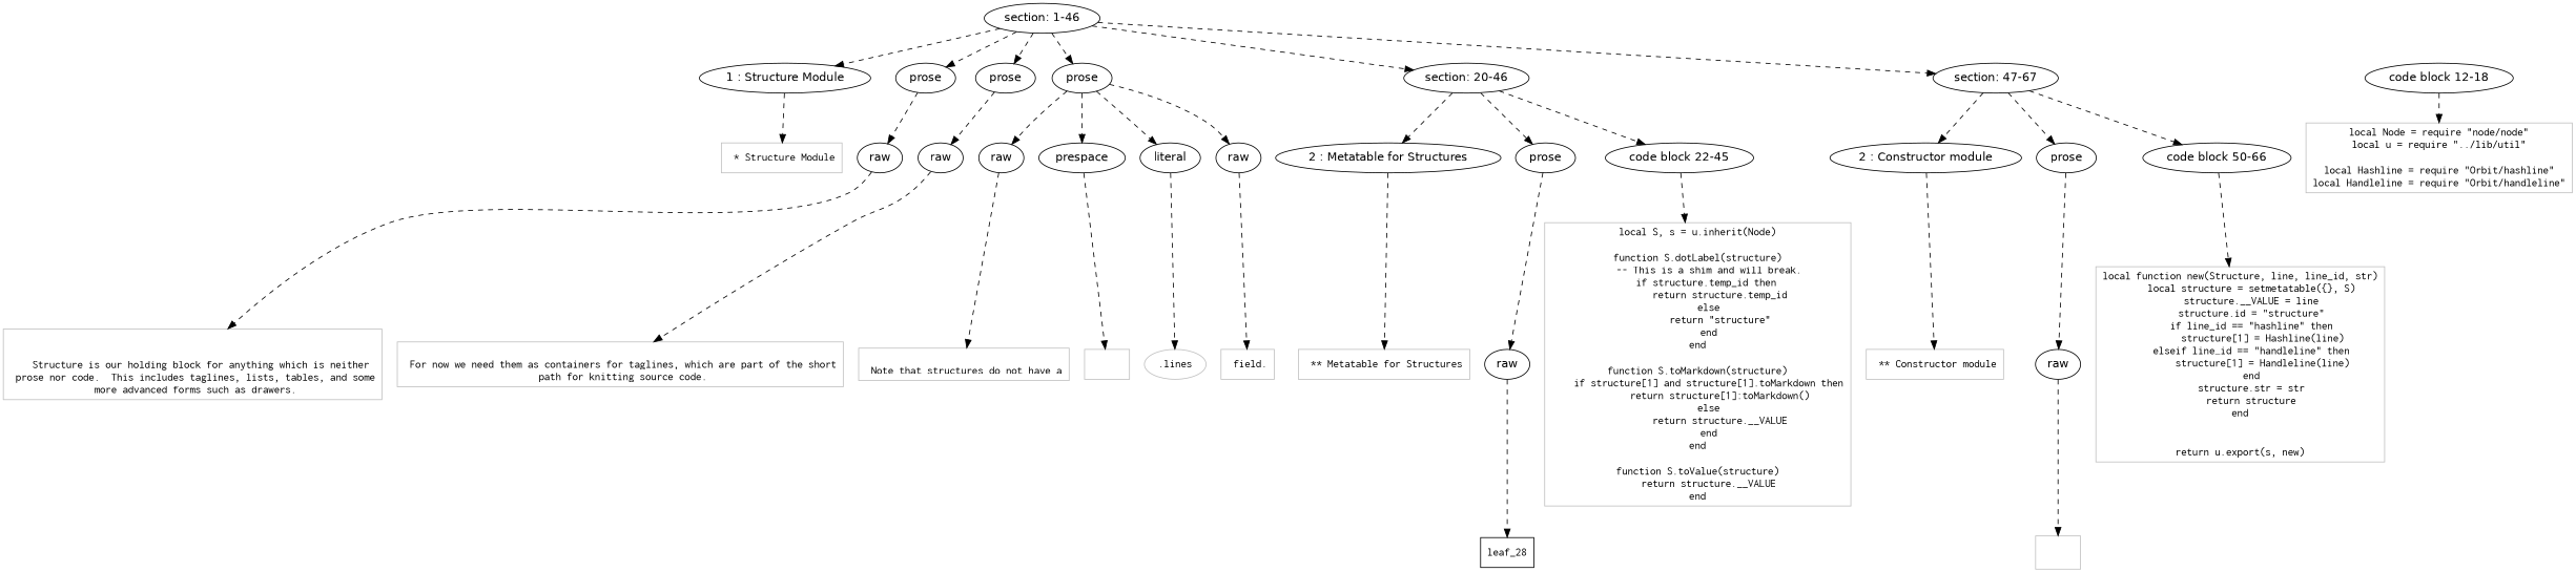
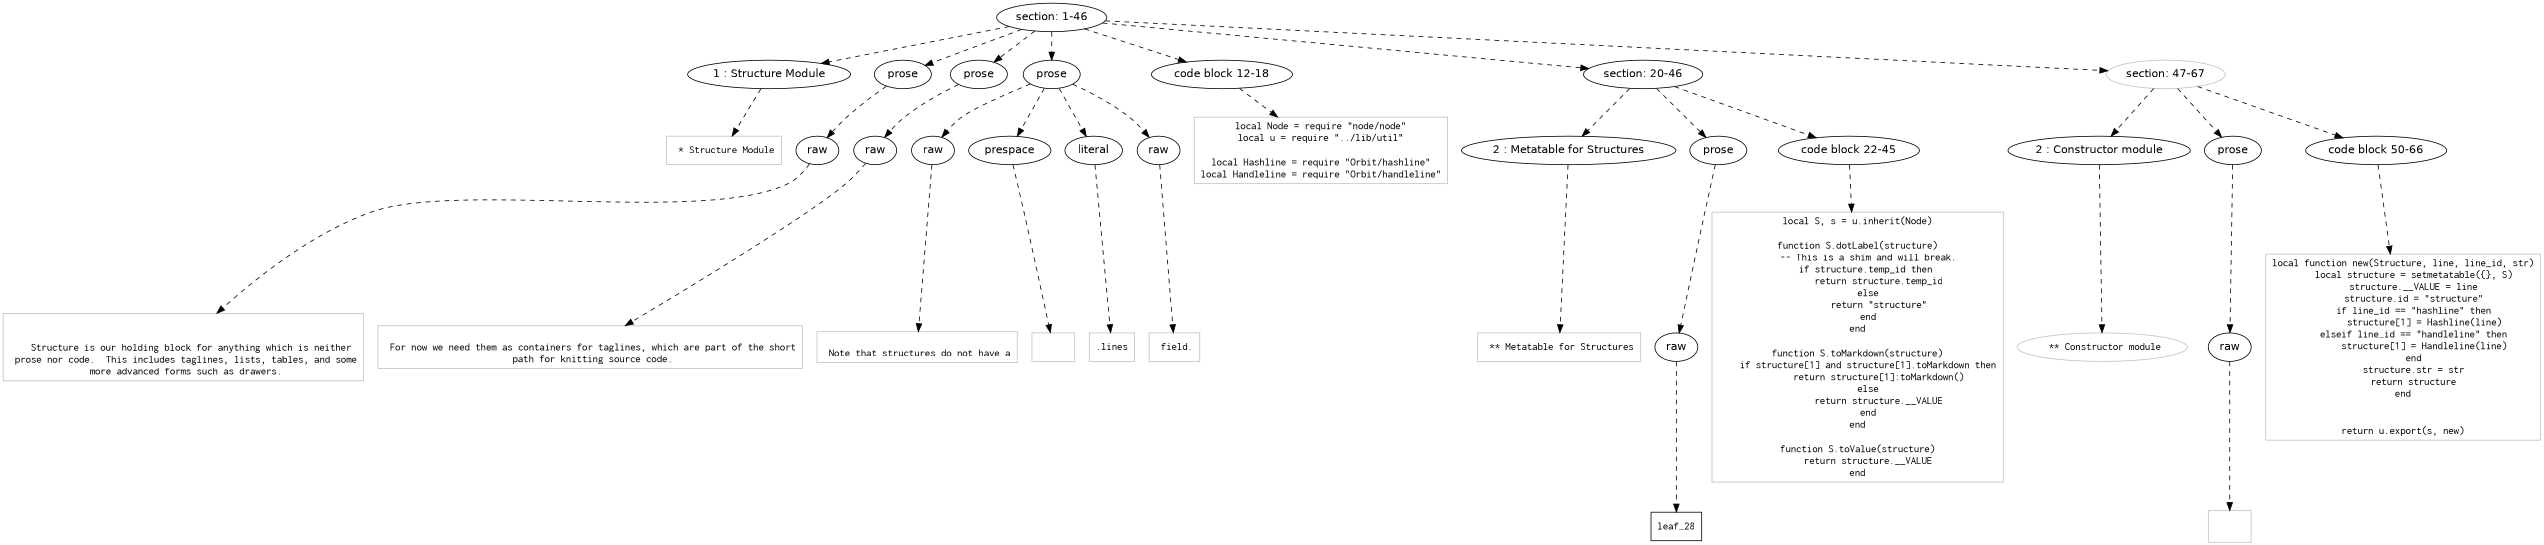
  digraph {
    node [fontname=Helvetica]
    edge [style=dashed]
    n1 [label="section: 1-46"]
    n2 [label="1 : Structure Module"]
    n3 [label=prose]
    n4 [label=prose]
    n5 [label=prose]
    n6 [label="code block 12-18"]
    n7 [label="section: 20-46"]
-   n8 [label="section: 47-67"]
+   n8 [label="section: 47-67" color=Gray]
    n9 [label=raw]
    n10 [label=raw]
    n11 [label=raw]
    n12 [label=prespace]
    n13 [label=literal]
    n14 [label=raw]
    n15 [label="2 : Metatable for Structures"]
    n16 [label=prose]
    n17 [label="code block 22-45"]
    n18 [label=raw]
    n19 [label="2 : Constructor module"]
    n20 [label=prose]
    n21 [label="code block 50-66"]
    n22 [label=raw]
    n23 [color=Gray fontname=Inconsolata label=" * Structure Module" shape=rectangle]
    n24 [color=Gray fontname=Inconsolata label="local Node = require \"node/node\"\nlocal u = require \"../lib/util\"\n\nlocal Hashline = require \"Orbit/hashline\"\nlocal Handleline = require \"Orbit/handleline\"" shape=rectangle]
    n25 [color=Gray fontname=Inconsolata label="\n\n   Structure is our holding block for anything which is neither\n prose nor code.  This includes taglines, lists, tables, and some\n more advanced forms such as drawers.\n" shape=rectangle]
    n26 [color=Gray fontname=Inconsolata label="\n For now we need them as containers for taglines, which are part of the short\n path for knitting source code.\n" shape=rectangle]
    n27 [color=Gray fontname=Inconsolata label="\n Note that structures do not have a" shape=rectangle]
    n28 [color=Gray fontname=Inconsolata label=" " shape=rectangle]
-   n29 [color=Gray fontname=Inconsolata label=".lines" shape=ellipse]
+   n29 [color=Gray fontname=Inconsolata label=".lines" shape=rectangle]
    n30 [color=Gray fontname=Inconsolata label=" field.\n" shape=rectangle]
    n31 [color=Gray fontname=Inconsolata label=" ** Metatable for Structures" shape=rectangle]
    n32 [color=Gray fontname=Inconsolata label="local S, s = u.inherit(Node)\n\nfunction S.dotLabel(structure)\n    -- This is a shim and will break.\n    if structure.temp_id then \n        return structure.temp_id\n    else\n        return \"structure\"\n    end\nend\n\nfunction S.toMarkdown(structure)\n    if structure[1] and structure[1].toMarkdown then\n        return structure[1]:toMarkdown()\n    else\n        return structure.__VALUE\n    end\nend\n\nfunction S.toValue(structure)\n    return structure.__VALUE\nend" shape=rectangle]
    leaf_28 [color=black fontname=Inconsolata shape=rectangle]
-   n34 [color=Gray fontname=Inconsolata label=" ** Constructor module" shape=rectangle]
+   n34 [color=Gray fontname=Inconsolata label=" ** Constructor module" shape=ellipse]
    n35 [color=Gray fontname=Inconsolata label="local function new(Structure, line, line_id, str)\n    local structure = setmetatable({}, S)\n    structure.__VALUE = line\n    structure.id = \"structure\"\n    if line_id == \"hashline\" then\n        structure[1] = Hashline(line)\n    elseif line_id == \"handleline\" then\n        structure[1] = Handleline(line)\n    end\n    structure.str = str\n    return structure\nend\n\n\nreturn u.export(s, new)" shape=rectangle]
    n36 [color=Gray fontname=Inconsolata label="\n\n" shape=rectangle]
    subgraph sub_1 {
      rank=same
      n1
    }
    subgraph sub_2 {
      rank=same
      n2
      n3
      n4
      n5
      n6
      n7
      n8
    }
    subgraph sub_3 {
      rank=same
      n9
    }
    subgraph sub_4 {
      rank=same
      n10
    }
    subgraph sub_5 {
      rank=same
      n11
      n12
      n13
      n14
    }
    subgraph sub_6 {
      rank=same
      n15
      n16
      n17
    }
    subgraph sub_7 {
      rank=same
      n18
    }
    subgraph sub_8 {
      rank=same
      n19
      n20
      n21
    }
    subgraph sub_9 {
      rank=same
      n22
    }
    n1 -> n2
    n1 -> n3
    n1 -> n4
    n1 -> n5
+   n1 -> n6
    n1 -> n7
    n1 -> n8
    n2 -> n23
    n3 -> n9
    n4 -> n10
    n5 -> n11
    n5 -> n12
    n5 -> n13
    n5 -> n14
    n6 -> n24
    n7 -> n15
    n7 -> n16
    n7 -> n17
    n8 -> n19
    n8 -> n20
    n8 -> n21
    n9 -> n25
    n10 -> n26
    n11 -> n27
    n12 -> n28
    n13 -> n29
    n14 -> n30
    n15 -> n31
    n16 -> n18
    n17 -> n32
    n18 -> leaf_28
    n19 -> n34
    n20 -> n22
    n21 -> n35
    n22 -> n36
  }
